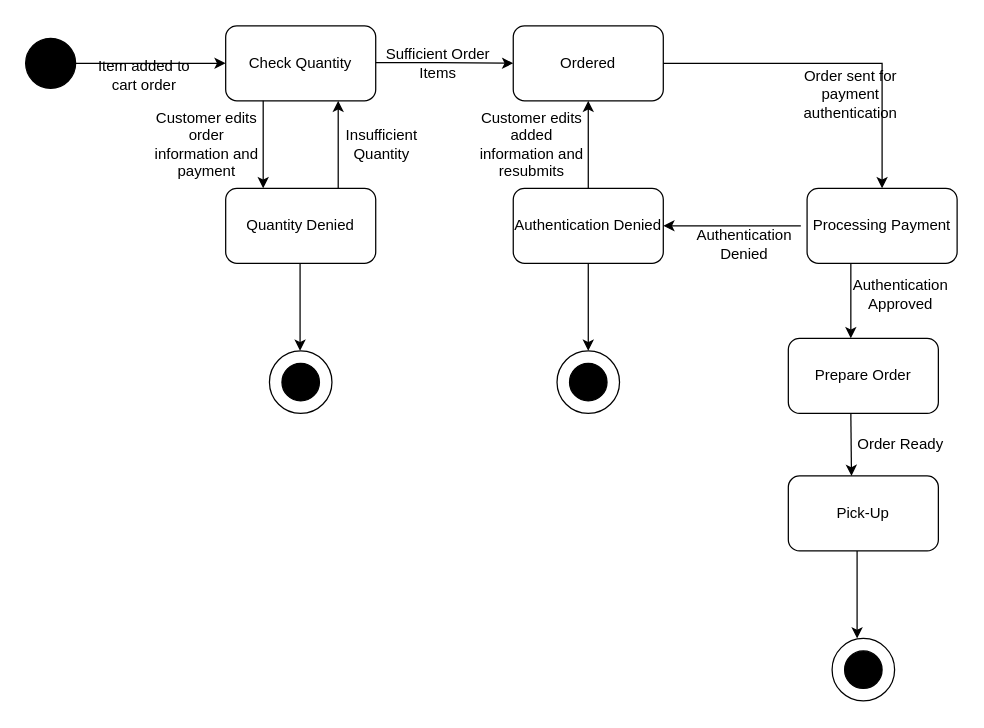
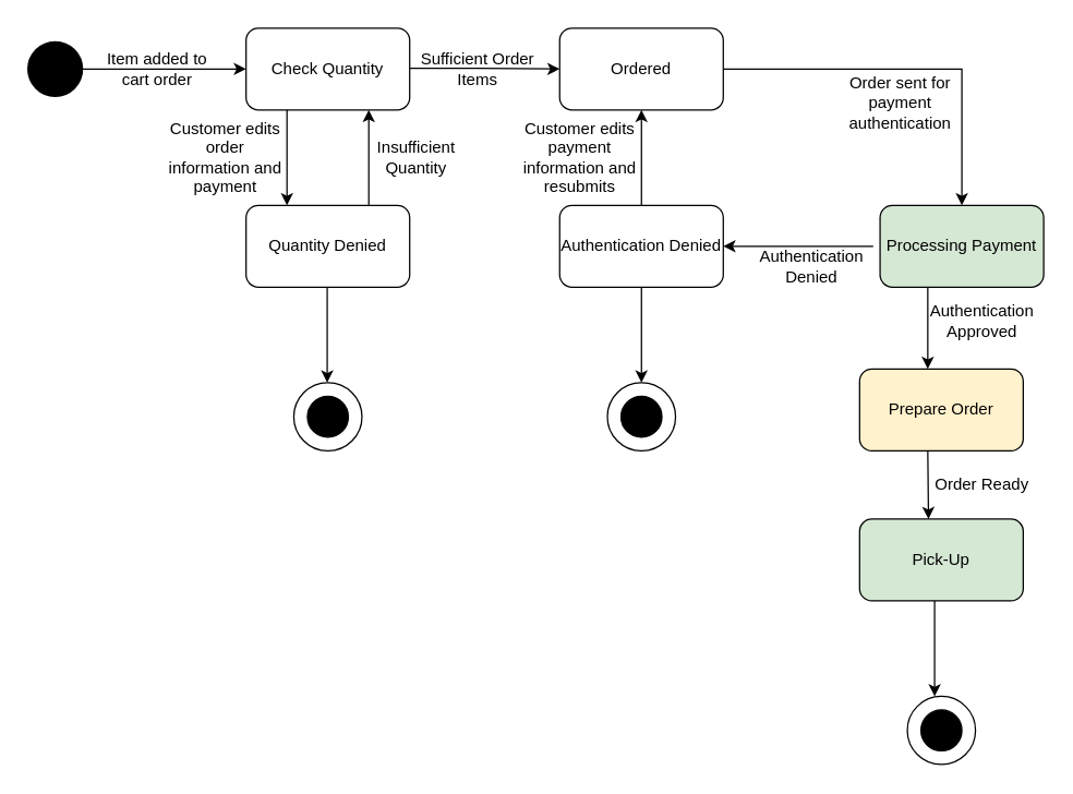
  <mxCell id="0" />
  <mxCell id="1" parent="0" />
  <mxCell id="2" value="" style="ellipse;whiteSpace=wrap;html=1;aspect=fixed;fillColor=#000000;" vertex="1" parent="1"><mxGeometry x="20" y="30" width="40" height="40" as="geometry" /></mxCell>
  <mxCell id="3" value="" style="endArrow=classic;html=1;rounded=0;exitX=1;exitY=0.5;exitDx=0;exitDy=0;" edge="1" parent="1" source="2" target="4"><mxGeometry width="50" height="50" relative="1" as="geometry"><mxPoint x="160" y="50" as="sourcePoint" /><mxPoint x="240" y="50" as="targetPoint" /></mxGeometry></mxCell>
  <mxCell id="4" value="Check Quantity" style="rounded=1;whiteSpace=wrap;html=1;fillColor=#FFFFFF;" vertex="1" parent="1"><mxGeometry x="180" y="20" width="120" height="60" as="geometry" /></mxCell>
- <mxCell id="5" value="Item added to cart order" style="text;html=1;strokeColor=none;fillColor=none;align=center;verticalAlign=middle;whiteSpace=wrap;rounded=0;" vertex="1" parent="1"><mxGeometry x="70" y="45" width="90" height="30" as="geometry" /></mxCell>
+ <mxCell id="5" value="Item added to cart order" style="text;html=1;strokeColor=none;fillColor=none;align=center;verticalAlign=middle;whiteSpace=wrap;rounded=0;" vertex="1" parent="1"><mxGeometry x="70" y="35" width="90" height="30" as="geometry" /></mxCell>
  <mxCell id="6" value="" style="endArrow=classic;html=1;rounded=0;" edge="1" parent="1"><mxGeometry width="50" height="50" relative="1" as="geometry"><mxPoint x="300" y="49.5" as="sourcePoint" /><mxPoint x="410" y="50" as="targetPoint" /><Array as="points"><mxPoint x="350" y="49.5" /></Array></mxGeometry></mxCell>
  <mxCell id="7" value="Sufficient Order Items" style="text;html=1;strokeColor=none;fillColor=none;align=center;verticalAlign=middle;whiteSpace=wrap;rounded=0;" vertex="1" parent="1"><mxGeometry x="300" y="35" width="100" height="30" as="geometry" /></mxCell>
  <mxCell id="8" value="Ordered" style="rounded=1;whiteSpace=wrap;html=1;fillColor=#FFFFFF;" vertex="1" parent="1"><mxGeometry x="410" y="20" width="120" height="60" as="geometry" /></mxCell>
  <mxCell id="9" value="Quantity Denied" style="rounded=1;whiteSpace=wrap;html=1;fillColor=#FFFFFF;" vertex="1" parent="1"><mxGeometry x="180" y="150" width="120" height="60" as="geometry" /></mxCell>
  <mxCell id="10" value="Authentication Denied" style="rounded=1;whiteSpace=wrap;html=1;fillColor=#FFFFFF;" vertex="1" parent="1"><mxGeometry x="410" y="150" width="120" height="60" as="geometry" /></mxCell>
  <mxCell id="11" value="" style="endArrow=classic;html=1;rounded=0;exitX=0.75;exitY=0;exitDx=0;exitDy=0;entryX=0.75;entryY=1;entryDx=0;entryDy=0;" edge="1" parent="1" source="9" target="4"><mxGeometry width="50" height="50" relative="1" as="geometry"><mxPoint x="200" y="130" as="sourcePoint" /><mxPoint x="250" y="80" as="targetPoint" /></mxGeometry></mxCell>
  <mxCell id="12" value="" style="endArrow=classic;html=1;rounded=0;exitX=0.25;exitY=1;exitDx=0;exitDy=0;entryX=0.25;entryY=0;entryDx=0;entryDy=0;" edge="1" parent="1" source="4" target="9"><mxGeometry width="50" height="50" relative="1" as="geometry"><mxPoint x="210" y="160" as="sourcePoint" /><mxPoint x="210" y="90" as="targetPoint" /></mxGeometry></mxCell>
  <mxCell id="13" value="" style="endArrow=classic;html=1;rounded=0;exitX=0.5;exitY=0;exitDx=0;exitDy=0;" edge="1" parent="1" source="10" target="8"><mxGeometry width="50" height="50" relative="1" as="geometry"><mxPoint x="470" y="145" as="sourcePoint" /><mxPoint x="450" y="215" as="targetPoint" /></mxGeometry></mxCell>
  <mxCell id="14" value="Customer edits order information and payment" style="text;html=1;strokeColor=none;fillColor=none;align=center;verticalAlign=middle;whiteSpace=wrap;rounded=0;" vertex="1" parent="1"><mxGeometry x="120" y="100" width="90" height="30" as="geometry" /></mxCell>
  <mxCell id="15" value="Insufficient Quantity" style="text;html=1;strokeColor=none;fillColor=none;align=center;verticalAlign=middle;whiteSpace=wrap;rounded=0;" vertex="1" parent="1"><mxGeometry x="260" y="100" width="90" height="30" as="geometry" /></mxCell>
- <mxCell id="16" value="Customer edits added information and resubmits" style="text;html=1;strokeColor=none;fillColor=none;align=center;verticalAlign=middle;whiteSpace=wrap;rounded=0;" vertex="1" parent="1"><mxGeometry x="380" y="100" width="90" height="30" as="geometry" /></mxCell>
- <mxCell id="17" value="Processing Payment" style="rounded=1;whiteSpace=wrap;html=1;fillColor=#FFFFFF;" vertex="1" parent="1"><mxGeometry x="645" y="150" width="120" height="60" as="geometry" /></mxCell>
- <mxCell id="18" value="Prepare Order" style="rounded=1;whiteSpace=wrap;html=1;fillColor=#FFFFFF;" vertex="1" parent="1"><mxGeometry x="630" y="270" width="120" height="60" as="geometry" /></mxCell>
- <mxCell id="19" value="Pick-Up" style="rounded=1;whiteSpace=wrap;html=1;fillColor=#FFFFFF;" vertex="1" parent="1"><mxGeometry x="630" y="380" width="120" height="60" as="geometry" /></mxCell>
+ <mxCell id="16" value="Customer edits payment information and resubmits" style="text;html=1;strokeColor=none;fillColor=none;align=center;verticalAlign=middle;whiteSpace=wrap;rounded=0;" vertex="1" parent="1"><mxGeometry x="380" y="100" width="90" height="30" as="geometry" /></mxCell>
+ <mxCell id="17" value="Processing Payment" style="rounded=1;whiteSpace=wrap;html=1;fillColor=#d5e8d4;" vertex="1" parent="1"><mxGeometry x="645" y="150" width="120" height="60" as="geometry" /></mxCell>
+ <mxCell id="18" value="Prepare Order" style="rounded=1;whiteSpace=wrap;html=1;fillColor=#fff2cc;" vertex="1" parent="1"><mxGeometry x="630" y="270" width="120" height="60" as="geometry" /></mxCell>
+ <mxCell id="19" value="Pick-Up" style="rounded=1;whiteSpace=wrap;html=1;fillColor=#d5e8d4;" vertex="1" parent="1"><mxGeometry x="630" y="380" width="120" height="60" as="geometry" /></mxCell>
  <mxCell id="20" value="" style="endArrow=classic;html=1;rounded=0;" edge="1" parent="1"><mxGeometry width="50" height="50" relative="1" as="geometry"><mxPoint x="640" y="180" as="sourcePoint" /><mxPoint x="530" y="180" as="targetPoint" /></mxGeometry></mxCell>
  <mxCell id="21" value="" style="endArrow=classic;html=1;rounded=0;entryX=0.25;entryY=0;entryDx=0;entryDy=0;" edge="1" parent="1"><mxGeometry width="50" height="50" relative="1" as="geometry"><mxPoint x="680" y="210" as="sourcePoint" /><mxPoint x="680" y="270" as="targetPoint" /></mxGeometry></mxCell>
  <mxCell id="22" value="" style="endArrow=classic;html=1;rounded=0;" edge="1" parent="1"><mxGeometry width="50" height="50" relative="1" as="geometry"><mxPoint x="680" y="330" as="sourcePoint" /><mxPoint x="680.5" y="380" as="targetPoint" /></mxGeometry></mxCell>
  <mxCell id="23" value="" style="endArrow=classic;html=1;rounded=0;" edge="1" parent="1"><mxGeometry width="50" height="50" relative="1" as="geometry"><mxPoint x="239.5" y="210" as="sourcePoint" /><mxPoint x="239.5" y="280" as="targetPoint" /></mxGeometry></mxCell>
  <mxCell id="24" value="" style="endArrow=classic;html=1;rounded=0;" edge="1" parent="1"><mxGeometry width="50" height="50" relative="1" as="geometry"><mxPoint x="685" y="440" as="sourcePoint" /><mxPoint x="685" y="510" as="targetPoint" /></mxGeometry></mxCell>
  <mxCell id="25" value="" style="endArrow=classic;html=1;rounded=0;entryX=0.5;entryY=0;entryDx=0;entryDy=0;" edge="1" parent="1" target="17"><mxGeometry width="50" height="50" relative="1" as="geometry"><mxPoint x="530" y="50" as="sourcePoint" /><mxPoint x="650" y="50" as="targetPoint" /><Array as="points"><mxPoint x="705" y="50" /></Array></mxGeometry></mxCell>
  <mxCell id="26" value="" style="ellipse;whiteSpace=wrap;html=1;aspect=fixed;fillColor=#FFFFFF;" vertex="1" parent="1"><mxGeometry x="215" y="280" width="50" height="50" as="geometry" /></mxCell>
  <mxCell id="27" value="" style="ellipse;whiteSpace=wrap;html=1;aspect=fixed;fillColor=#000000;" vertex="1" parent="1"><mxGeometry x="225" y="290" width="30" height="30" as="geometry" /></mxCell>
  <mxCell id="28" value="" style="ellipse;whiteSpace=wrap;html=1;aspect=fixed;fillColor=#FFFFFF;" vertex="1" parent="1"><mxGeometry x="445" y="280" width="50" height="50" as="geometry" /></mxCell>
  <mxCell id="29" value="" style="ellipse;whiteSpace=wrap;html=1;aspect=fixed;fillColor=#000000;" vertex="1" parent="1"><mxGeometry x="455" y="290" width="30" height="30" as="geometry" /></mxCell>
  <mxCell id="30" value="" style="endArrow=classic;html=1;rounded=0;" edge="1" parent="1" source="10"><mxGeometry width="50" height="50" relative="1" as="geometry"><mxPoint x="370" y="300" as="sourcePoint" /><mxPoint x="470" y="280" as="targetPoint" /></mxGeometry></mxCell>
- <mxCell id="31" value="Order sent for payment authentication" style="text;html=1;strokeColor=none;fillColor=none;align=center;verticalAlign=middle;whiteSpace=wrap;rounded=0;" vertex="1" parent="1"><mxGeometry x="635" y="60" width="90" height="30" as="geometry" /></mxCell>
+ <mxCell id="31" value="Order sent for payment authentication" style="text;html=1;strokeColor=none;fillColor=none;align=center;verticalAlign=middle;whiteSpace=wrap;rounded=0;" vertex="1" parent="1"><mxGeometry x="615" y="60" width="90" height="30" as="geometry" /></mxCell>
  <mxCell id="32" value="Authentication Denied" style="text;html=1;strokeColor=none;fillColor=none;align=center;verticalAlign=middle;whiteSpace=wrap;rounded=0;" vertex="1" parent="1"><mxGeometry x="550" y="180" width="90" height="30" as="geometry" /></mxCell>
  <mxCell id="33" value="Authentication Approved" style="text;html=1;strokeColor=none;fillColor=none;align=center;verticalAlign=middle;whiteSpace=wrap;rounded=0;" vertex="1" parent="1"><mxGeometry x="675" y="220" width="90" height="30" as="geometry" /></mxCell>
  <mxCell id="34" value="Order Ready" style="text;html=1;strokeColor=none;fillColor=none;align=center;verticalAlign=middle;whiteSpace=wrap;rounded=0;" vertex="1" parent="1"><mxGeometry x="675" y="340" width="90" height="30" as="geometry" /></mxCell>
  <mxCell id="35" value="" style="ellipse;whiteSpace=wrap;html=1;aspect=fixed;fillColor=#FFFFFF;" vertex="1" parent="1"><mxGeometry x="665" y="510" width="50" height="50" as="geometry" /></mxCell>
  <mxCell id="36" value="" style="ellipse;whiteSpace=wrap;html=1;aspect=fixed;fillColor=#000000;" vertex="1" parent="1"><mxGeometry x="675" y="520" width="30" height="30" as="geometry" /></mxCell>
